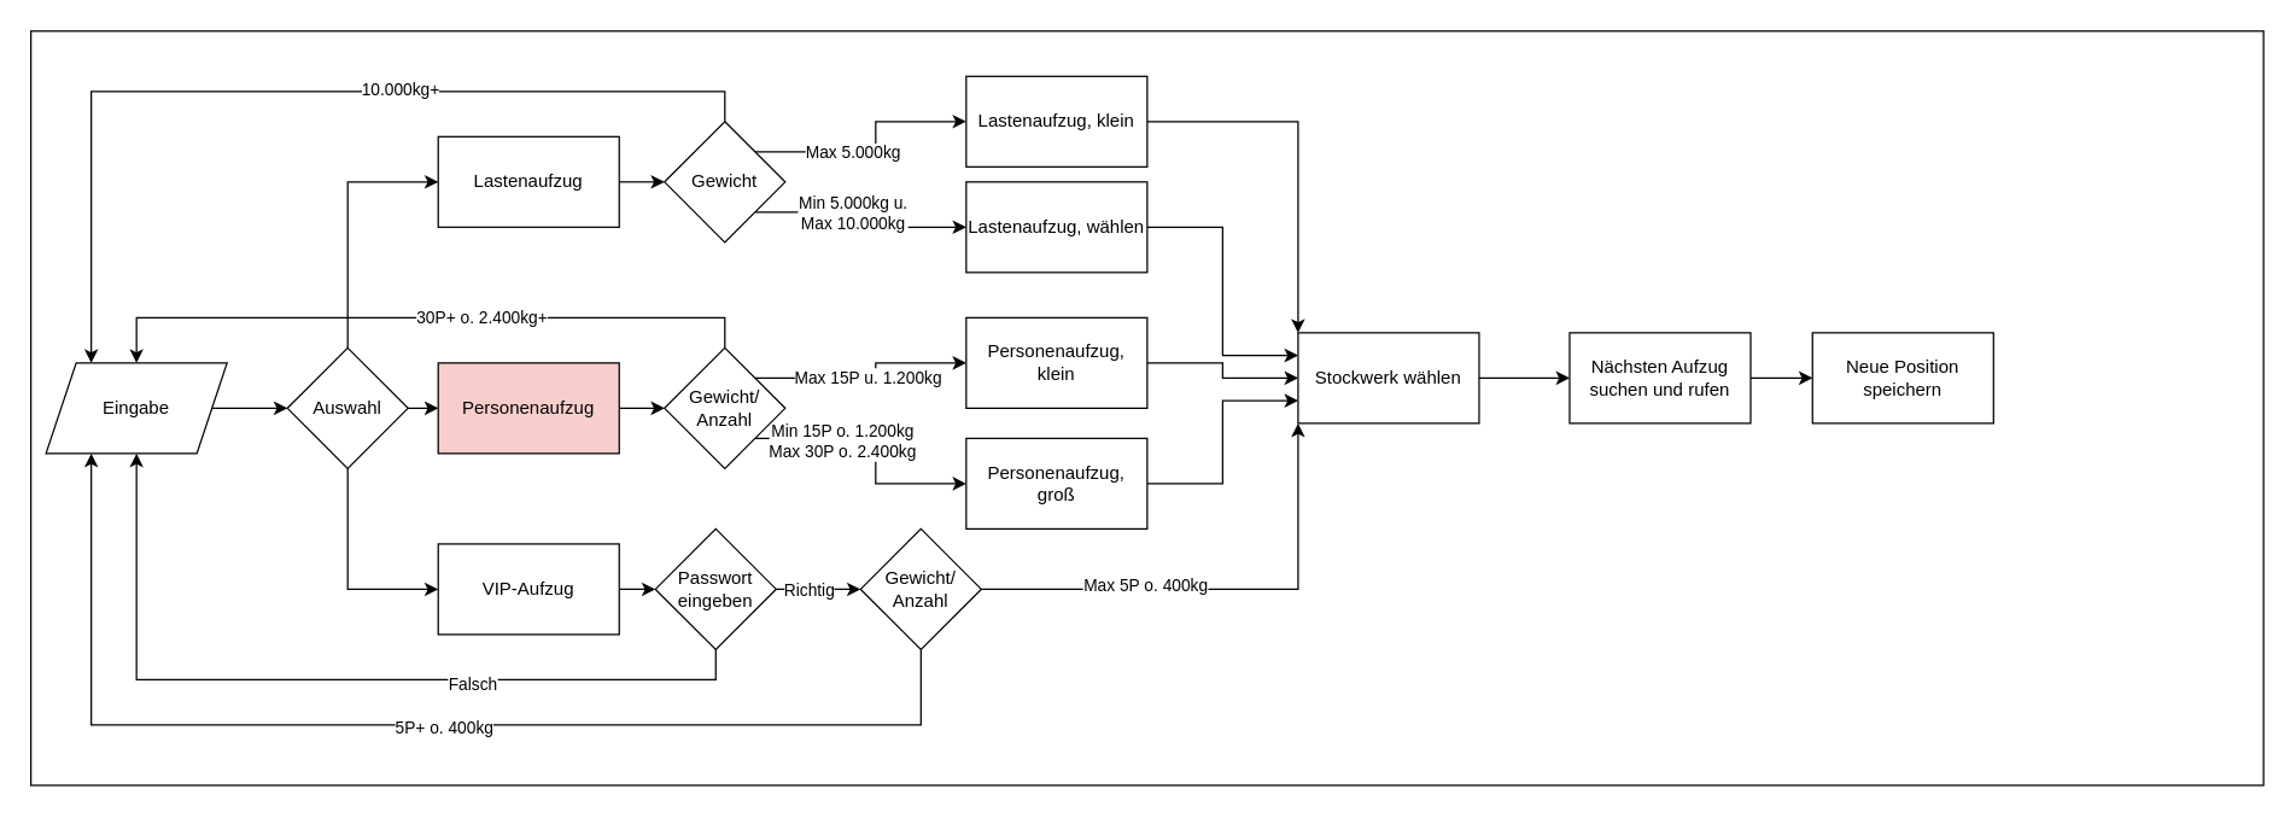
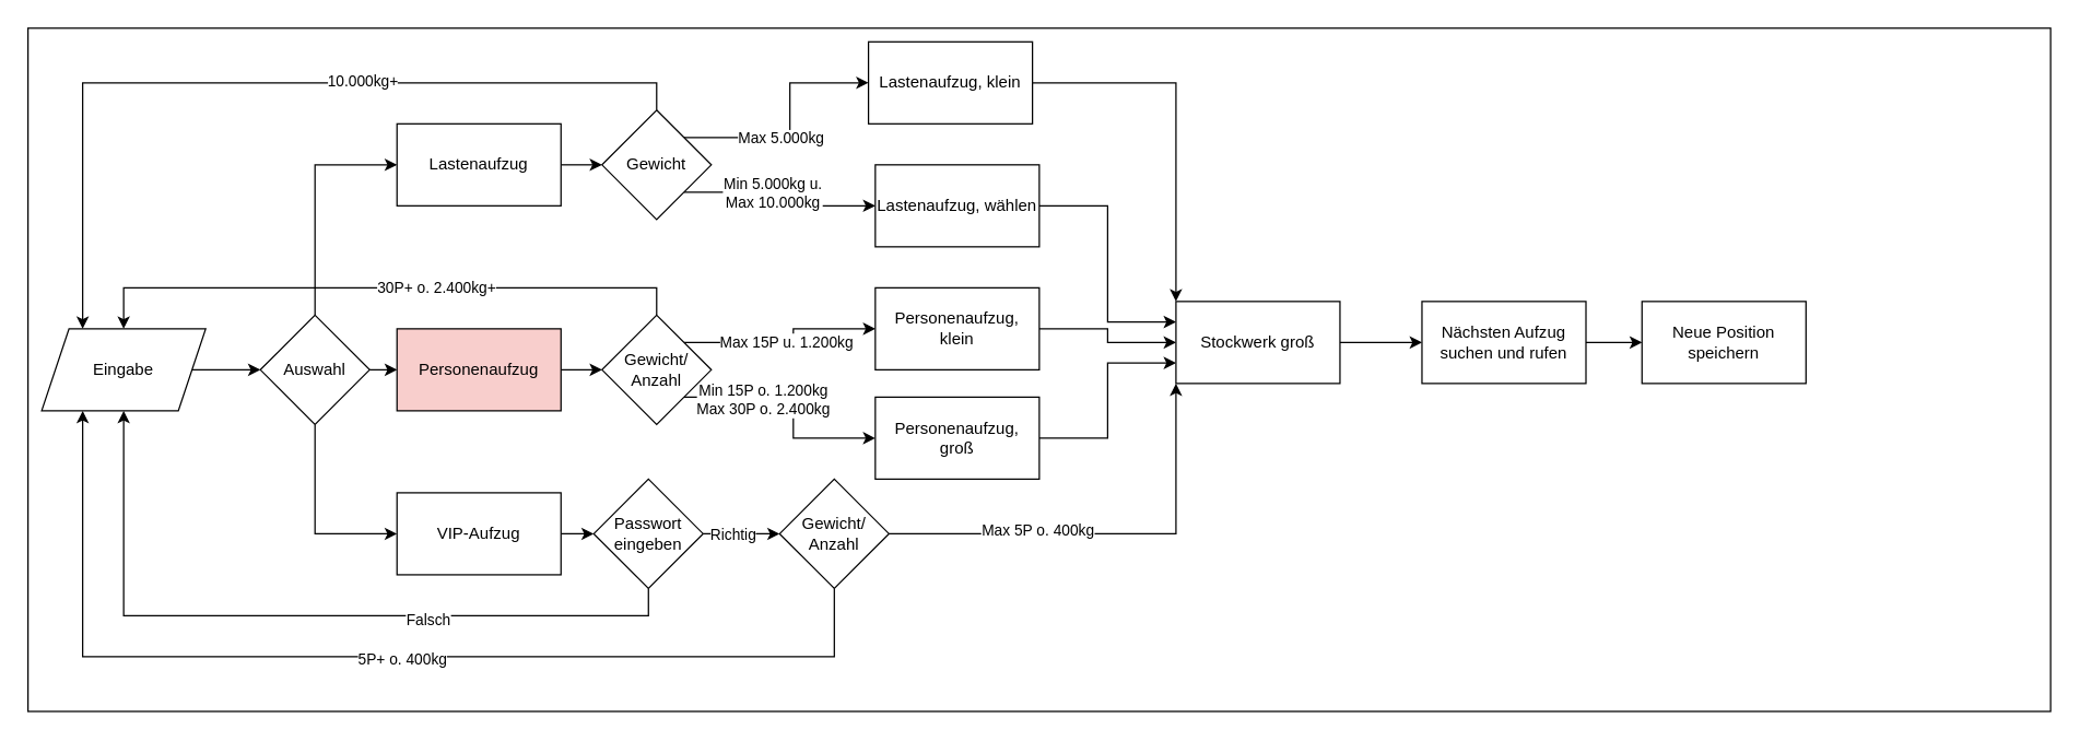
  <mxCell id="0" />
  <mxCell id="1" parent="0" />
  <mxCell id="2" value="" style="rounded=0;whiteSpace=wrap;html=1;" vertex="1" parent="1"><mxGeometry y="20" width="1480" height="500" as="geometry" x="20" /></mxCell>
  <mxCell id="3" style="edgeStyle=orthogonalEdgeStyle;rounded=0;orthogonalLoop=1;jettySize=auto;html=1;exitX=1;exitY=0.5;exitDx=0;exitDy=0;entryX=0;entryY=0.5;entryDx=0;entryDy=0;" edge="1" parent="1" source="4" target="14"><mxGeometry relative="1" as="geometry" /></mxCell>
  <mxCell id="4" value="Eingabe" style="shape=parallelogram;perimeter=parallelogramPerimeter;whiteSpace=wrap;html=1;fixedSize=1;" vertex="1" parent="1"><mxGeometry x="30" y="240" width="120" height="60" as="geometry" /></mxCell>
  <mxCell id="5" style="edgeStyle=orthogonalEdgeStyle;rounded=0;orthogonalLoop=1;jettySize=auto;html=1;exitX=1;exitY=0.5;exitDx=0;exitDy=0;entryX=0;entryY=0.5;entryDx=0;entryDy=0;" edge="1" parent="1" source="6" target="21"><mxGeometry relative="1" as="geometry" /></mxCell>
  <mxCell id="6" value="Lastenaufzug" style="rounded=0;whiteSpace=wrap;html=1;" vertex="1" parent="1"><mxGeometry x="290" y="90" width="120" height="60" as="geometry" /></mxCell>
  <mxCell id="7" style="edgeStyle=orthogonalEdgeStyle;rounded=0;orthogonalLoop=1;jettySize=auto;html=1;exitX=1;exitY=0.5;exitDx=0;exitDy=0;entryX=0;entryY=0.5;entryDx=0;entryDy=0;" edge="1" parent="1" source="8" target="27"><mxGeometry relative="1" as="geometry" /></mxCell>
  <mxCell id="8" value="Personenaufzug" style="rounded=0;whiteSpace=wrap;html=1;fillColor=#f8cecc;" vertex="1" parent="1"><mxGeometry x="290" y="240" width="120" height="60" as="geometry" /></mxCell>
  <mxCell id="9" style="edgeStyle=orthogonalEdgeStyle;rounded=0;orthogonalLoop=1;jettySize=auto;html=1;exitX=1;exitY=0.5;exitDx=0;exitDy=0;" edge="1" parent="1" source="10" target="40"><mxGeometry relative="1" as="geometry" /></mxCell>
  <mxCell id="10" value="VIP-Aufzug" style="rounded=0;whiteSpace=wrap;html=1;" vertex="1" parent="1"><mxGeometry x="290" y="360" width="120" height="60" as="geometry" /></mxCell>
  <mxCell id="11" style="edgeStyle=orthogonalEdgeStyle;rounded=0;orthogonalLoop=1;jettySize=auto;html=1;exitX=0.5;exitY=0;exitDx=0;exitDy=0;entryX=0;entryY=0.5;entryDx=0;entryDy=0;" edge="1" parent="1" source="14" target="6"><mxGeometry relative="1" as="geometry" /></mxCell>
  <mxCell id="12" style="edgeStyle=orthogonalEdgeStyle;rounded=0;orthogonalLoop=1;jettySize=auto;html=1;exitX=1;exitY=0.5;exitDx=0;exitDy=0;entryX=0;entryY=0.5;entryDx=0;entryDy=0;" edge="1" parent="1" source="14" target="8"><mxGeometry relative="1" as="geometry" /></mxCell>
  <mxCell id="13" style="edgeStyle=orthogonalEdgeStyle;rounded=0;orthogonalLoop=1;jettySize=auto;html=1;exitX=0.5;exitY=1;exitDx=0;exitDy=0;entryX=0;entryY=0.5;entryDx=0;entryDy=0;" edge="1" parent="1" source="14" target="10"><mxGeometry relative="1" as="geometry"><mxPoint x="210" y="350" as="targetPoint" /></mxGeometry></mxCell>
  <mxCell id="14" value="Auswahl" style="rhombus;whiteSpace=wrap;html=1;" vertex="1" parent="1"><mxGeometry x="190" y="230" width="80" height="80" as="geometry" /></mxCell>
  <mxCell id="15" style="edgeStyle=orthogonalEdgeStyle;rounded=0;orthogonalLoop=1;jettySize=auto;html=1;exitX=1;exitY=0;exitDx=0;exitDy=0;entryX=0;entryY=0.5;entryDx=0;entryDy=0;" edge="1" parent="1" source="21" target="29"><mxGeometry relative="1" as="geometry" /></mxCell>
  <mxCell id="16" value="Max 5.000kg" style="edgeLabel;html=1;align=center;verticalAlign=middle;resizable=0;points=[];" vertex="1" connectable="0" parent="15"><mxGeometry x="-0.2" relative="1" as="geometry"><mxPoint as="offset" /></mxGeometry></mxCell>
  <mxCell id="17" style="edgeStyle=orthogonalEdgeStyle;rounded=0;orthogonalLoop=1;jettySize=auto;html=1;exitX=1;exitY=1;exitDx=0;exitDy=0;entryX=0;entryY=0.5;entryDx=0;entryDy=0;" edge="1" parent="1" source="21" target="31"><mxGeometry relative="1" as="geometry" /></mxCell>
  <mxCell id="18" value="Min 5.000kg u.&lt;br&gt;Max 10.000kg" style="edgeLabel;html=1;align=center;verticalAlign=middle;resizable=0;points=[];" vertex="1" connectable="0" parent="17"><mxGeometry x="-0.147" relative="1" as="geometry"><mxPoint as="offset" /></mxGeometry></mxCell>
  <mxCell id="19" style="edgeStyle=orthogonalEdgeStyle;rounded=0;orthogonalLoop=1;jettySize=auto;html=1;exitX=0.5;exitY=0;exitDx=0;exitDy=0;entryX=0.25;entryY=0;entryDx=0;entryDy=0;" edge="1" parent="1" source="21" target="4"><mxGeometry relative="1" as="geometry" /></mxCell>
  <mxCell id="20" value="10.000kg+" style="edgeLabel;html=1;align=center;verticalAlign=middle;resizable=0;points=[];" vertex="1" connectable="0" parent="19"><mxGeometry x="-0.239" y="-2" relative="1" as="geometry"><mxPoint as="offset" /></mxGeometry></mxCell>
  <mxCell id="21" value="Gewicht" style="rhombus;whiteSpace=wrap;html=1;" vertex="1" parent="1"><mxGeometry x="440" y="80" width="80" height="80" as="geometry" /></mxCell>
  <mxCell id="22" value="Max 15P u. 1.200kg" style="edgeStyle=orthogonalEdgeStyle;rounded=0;orthogonalLoop=1;jettySize=auto;html=1;exitX=1;exitY=0;exitDx=0;exitDy=0;entryX=0;entryY=0.5;entryDx=0;entryDy=0;" edge="1" parent="1" source="27" target="33"><mxGeometry relative="1" as="geometry" /></mxCell>
  <mxCell id="23" style="edgeStyle=orthogonalEdgeStyle;rounded=0;orthogonalLoop=1;jettySize=auto;html=1;exitX=1;exitY=1;exitDx=0;exitDy=0;entryX=0;entryY=0.5;entryDx=0;entryDy=0;" edge="1" parent="1" source="27" target="35"><mxGeometry relative="1" as="geometry"><Array as="points"><mxPoint x="580" y="290" /><mxPoint x="580" y="320" /></Array></mxGeometry></mxCell>
  <mxCell id="24" value="Min 15P o. 1.200kg&lt;br&gt;Max 30P o. 2.400kg" style="edgeLabel;html=1;align=center;verticalAlign=middle;resizable=0;points=[];" vertex="1" connectable="0" parent="23"><mxGeometry x="-0.329" y="-1" relative="1" as="geometry"><mxPoint as="offset" /></mxGeometry></mxCell>
  <mxCell id="25" style="edgeStyle=orthogonalEdgeStyle;rounded=0;orthogonalLoop=1;jettySize=auto;html=1;exitX=0.5;exitY=0;exitDx=0;exitDy=0;entryX=0.5;entryY=0;entryDx=0;entryDy=0;" edge="1" parent="1" source="27" target="4"><mxGeometry relative="1" as="geometry" /></mxCell>
  <mxCell id="26" value="30P+ o. 2.400kg+" style="edgeLabel;html=1;align=center;verticalAlign=middle;resizable=0;points=[];" vertex="1" connectable="0" parent="25"><mxGeometry x="-0.174" y="-1" relative="1" as="geometry"><mxPoint as="offset" /></mxGeometry></mxCell>
  <mxCell id="27" value="Gewicht/&lt;br&gt;Anzahl" style="rhombus;whiteSpace=wrap;html=1;" vertex="1" parent="1"><mxGeometry x="440" y="230" width="80" height="80" as="geometry" /></mxCell>
  <mxCell id="28" style="edgeStyle=orthogonalEdgeStyle;rounded=0;orthogonalLoop=1;jettySize=auto;html=1;exitX=1;exitY=0.5;exitDx=0;exitDy=0;entryX=0;entryY=0;entryDx=0;entryDy=0;" edge="1" parent="1" source="29" target="42"><mxGeometry relative="1" as="geometry" /></mxCell>
- <mxCell id="29" value="Lastenaufzug, klein" style="rounded=0;whiteSpace=wrap;html=1;" vertex="1" parent="1"><mxGeometry x="640" y="50" width="120" height="60" as="geometry" /></mxCell>
+ <mxCell id="29" value="Lastenaufzug, klein" style="rounded=0;whiteSpace=wrap;html=1;" vertex="1" parent="1"><mxGeometry x="635" y="30" width="120" height="60" as="geometry" /></mxCell>
  <mxCell id="30" style="edgeStyle=orthogonalEdgeStyle;rounded=0;orthogonalLoop=1;jettySize=auto;html=1;exitX=1;exitY=0.5;exitDx=0;exitDy=0;entryX=0;entryY=0.25;entryDx=0;entryDy=0;" edge="1" parent="1" source="31" target="42"><mxGeometry relative="1" as="geometry" /></mxCell>
  <mxCell id="31" value="Lastenaufzug, wählen" style="rounded=0;whiteSpace=wrap;html=1;" vertex="1" parent="1"><mxGeometry x="640" y="120" width="120" height="60" as="geometry" /></mxCell>
  <mxCell id="32" style="edgeStyle=orthogonalEdgeStyle;rounded=0;orthogonalLoop=1;jettySize=auto;html=1;exitX=1;exitY=0.5;exitDx=0;exitDy=0;entryX=0;entryY=0.5;entryDx=0;entryDy=0;" edge="1" parent="1" source="33" target="42"><mxGeometry relative="1" as="geometry" /></mxCell>
  <mxCell id="33" value="Personenaufzug, klein" style="rounded=0;whiteSpace=wrap;html=1;" vertex="1" parent="1"><mxGeometry x="640" y="210" width="120" height="60" as="geometry" /></mxCell>
  <mxCell id="34" style="edgeStyle=orthogonalEdgeStyle;rounded=0;orthogonalLoop=1;jettySize=auto;html=1;exitX=1;exitY=0.5;exitDx=0;exitDy=0;entryX=0;entryY=0.75;entryDx=0;entryDy=0;" edge="1" parent="1" source="35" target="42"><mxGeometry relative="1" as="geometry" /></mxCell>
  <mxCell id="35" value="Personenaufzug, groß" style="rounded=0;whiteSpace=wrap;html=1;" vertex="1" parent="1"><mxGeometry x="640" y="290" width="120" height="60" as="geometry" /></mxCell>
  <mxCell id="36" style="edgeStyle=orthogonalEdgeStyle;rounded=0;orthogonalLoop=1;jettySize=auto;html=1;exitX=1;exitY=0.5;exitDx=0;exitDy=0;entryX=0;entryY=0.5;entryDx=0;entryDy=0;" edge="1" parent="1" source="40" target="47"><mxGeometry relative="1" as="geometry"><mxPoint x="420" y="390" as="targetPoint" /></mxGeometry></mxCell>
  <mxCell id="37" value="Richtig" style="edgeLabel;html=1;align=center;verticalAlign=middle;resizable=0;points=[];" vertex="1" connectable="0" parent="36"><mxGeometry x="-0.259" relative="1" as="geometry"><mxPoint as="offset" /></mxGeometry></mxCell>
  <mxCell id="38" style="edgeStyle=orthogonalEdgeStyle;rounded=0;orthogonalLoop=1;jettySize=auto;html=1;exitX=0.5;exitY=1;exitDx=0;exitDy=0;entryX=0.5;entryY=1;entryDx=0;entryDy=0;" edge="1" parent="1" source="40" target="4"><mxGeometry relative="1" as="geometry" /></mxCell>
  <mxCell id="39" value="Falsch" style="edgeLabel;html=1;align=center;verticalAlign=middle;resizable=0;points=[];" vertex="1" connectable="0" parent="38"><mxGeometry x="-0.343" y="2" relative="1" as="geometry"><mxPoint as="offset" /></mxGeometry></mxCell>
  <mxCell id="40" value="Passwort&lt;br&gt;eingeben" style="rhombus;whiteSpace=wrap;html=1;" vertex="1" parent="1"><mxGeometry x="434" y="350" width="80" height="80" as="geometry" /></mxCell>
  <mxCell id="41" style="edgeStyle=orthogonalEdgeStyle;rounded=0;orthogonalLoop=1;jettySize=auto;html=1;exitX=1;exitY=0.5;exitDx=0;exitDy=0;entryX=0;entryY=0.5;entryDx=0;entryDy=0;" edge="1" parent="1" source="42" target="49"><mxGeometry relative="1" as="geometry" /></mxCell>
- <mxCell id="42" value="Stockwerk wählen" style="rounded=0;whiteSpace=wrap;html=1;" vertex="1" parent="1"><mxGeometry x="860" y="220" width="120" height="60" as="geometry" /></mxCell>
+ <mxCell id="42" value="Stockwerk groß" style="rounded=0;whiteSpace=wrap;html=1;" vertex="1" parent="1"><mxGeometry x="860" y="220" width="120" height="60" as="geometry" /></mxCell>
  <mxCell id="43" style="edgeStyle=orthogonalEdgeStyle;rounded=0;orthogonalLoop=1;jettySize=auto;html=1;exitX=1;exitY=0.5;exitDx=0;exitDy=0;entryX=0;entryY=1;entryDx=0;entryDy=0;" edge="1" parent="1" source="47" target="42"><mxGeometry relative="1" as="geometry"><mxPoint x="630" y="400" as="targetPoint" /></mxGeometry></mxCell>
  <mxCell id="44" value="Max 5P o. 400kg" style="edgeLabel;html=1;align=center;verticalAlign=middle;resizable=0;points=[];" vertex="1" connectable="0" parent="43"><mxGeometry x="-0.324" y="3" relative="1" as="geometry"><mxPoint as="offset" /></mxGeometry></mxCell>
  <mxCell id="45" style="edgeStyle=orthogonalEdgeStyle;rounded=0;orthogonalLoop=1;jettySize=auto;html=1;exitX=0.5;exitY=1;exitDx=0;exitDy=0;entryX=0.25;entryY=1;entryDx=0;entryDy=0;" edge="1" parent="1" source="47" target="4"><mxGeometry relative="1" as="geometry"><Array as="points"><mxPoint x="610" y="480" /><mxPoint x="60" y="480" /></Array></mxGeometry></mxCell>
  <mxCell id="46" value="5P+ o. 400kg" style="edgeLabel;html=1;align=center;verticalAlign=middle;resizable=0;points=[];" vertex="1" connectable="0" parent="45"><mxGeometry x="-0.059" y="1" relative="1" as="geometry"><mxPoint as="offset" /></mxGeometry></mxCell>
  <mxCell id="47" value="Gewicht/&lt;br&gt;Anzahl" style="rhombus;whiteSpace=wrap;html=1;" vertex="1" parent="1"><mxGeometry x="570" y="350" width="80" height="80" as="geometry" /></mxCell>
  <mxCell id="48" style="edgeStyle=orthogonalEdgeStyle;rounded=0;orthogonalLoop=1;jettySize=auto;html=1;exitX=1;exitY=0.5;exitDx=0;exitDy=0;entryX=0;entryY=0.5;entryDx=0;entryDy=0;" edge="1" parent="1" source="49" target="50"><mxGeometry relative="1" as="geometry" /></mxCell>
  <mxCell id="49" value="Nächsten Aufzug suchen und rufen" style="rounded=0;whiteSpace=wrap;html=1;" vertex="1" parent="1"><mxGeometry x="1040" y="220" width="120" height="60" as="geometry" /></mxCell>
  <mxCell id="50" value="Neue Position speichern" style="rounded=0;whiteSpace=wrap;html=1;" vertex="1" parent="1"><mxGeometry x="1201" y="220" width="120" height="60" as="geometry" /></mxCell>
  <mxCell id="51" style="edgeStyle=orthogonalEdgeStyle;rounded=0;orthogonalLoop=1;jettySize=auto;html=1;exitX=0.5;exitY=1;exitDx=0;exitDy=0;" edge="1" parent="1" source="2" target="2"><mxGeometry relative="1" as="geometry" /></mxCell>
